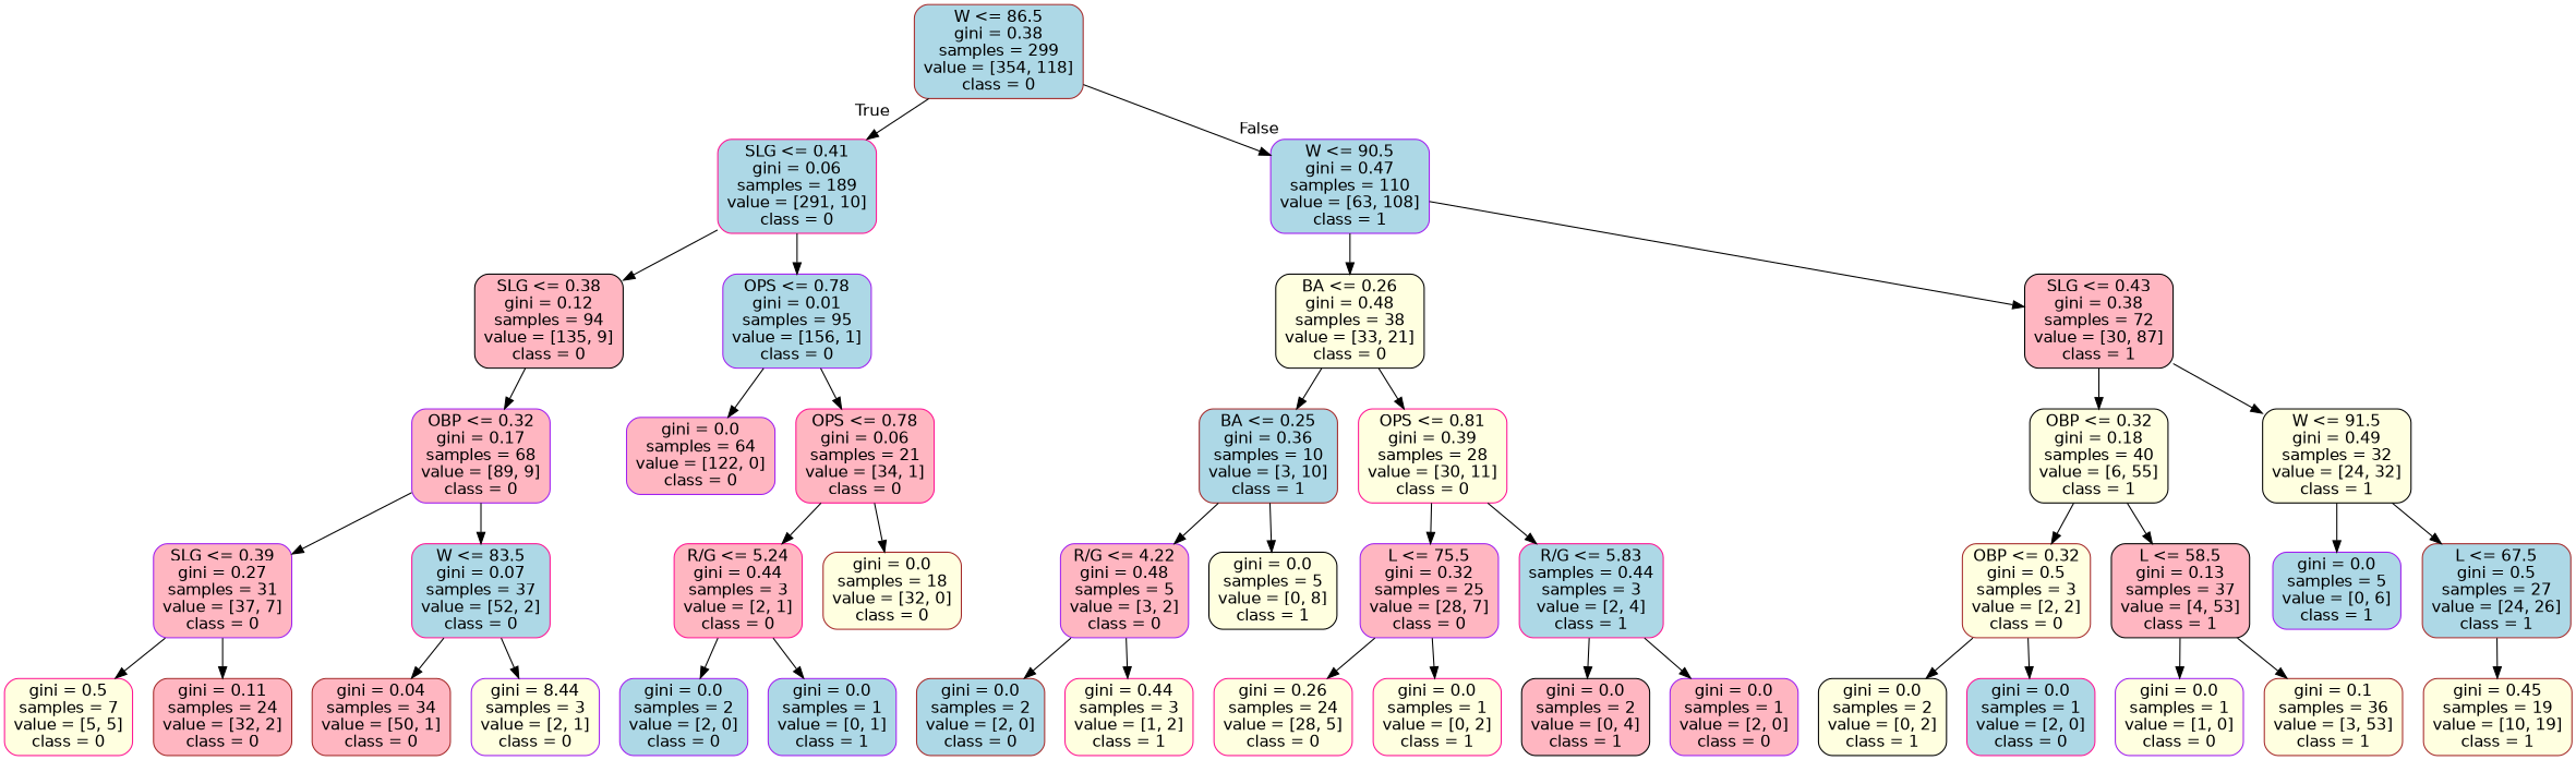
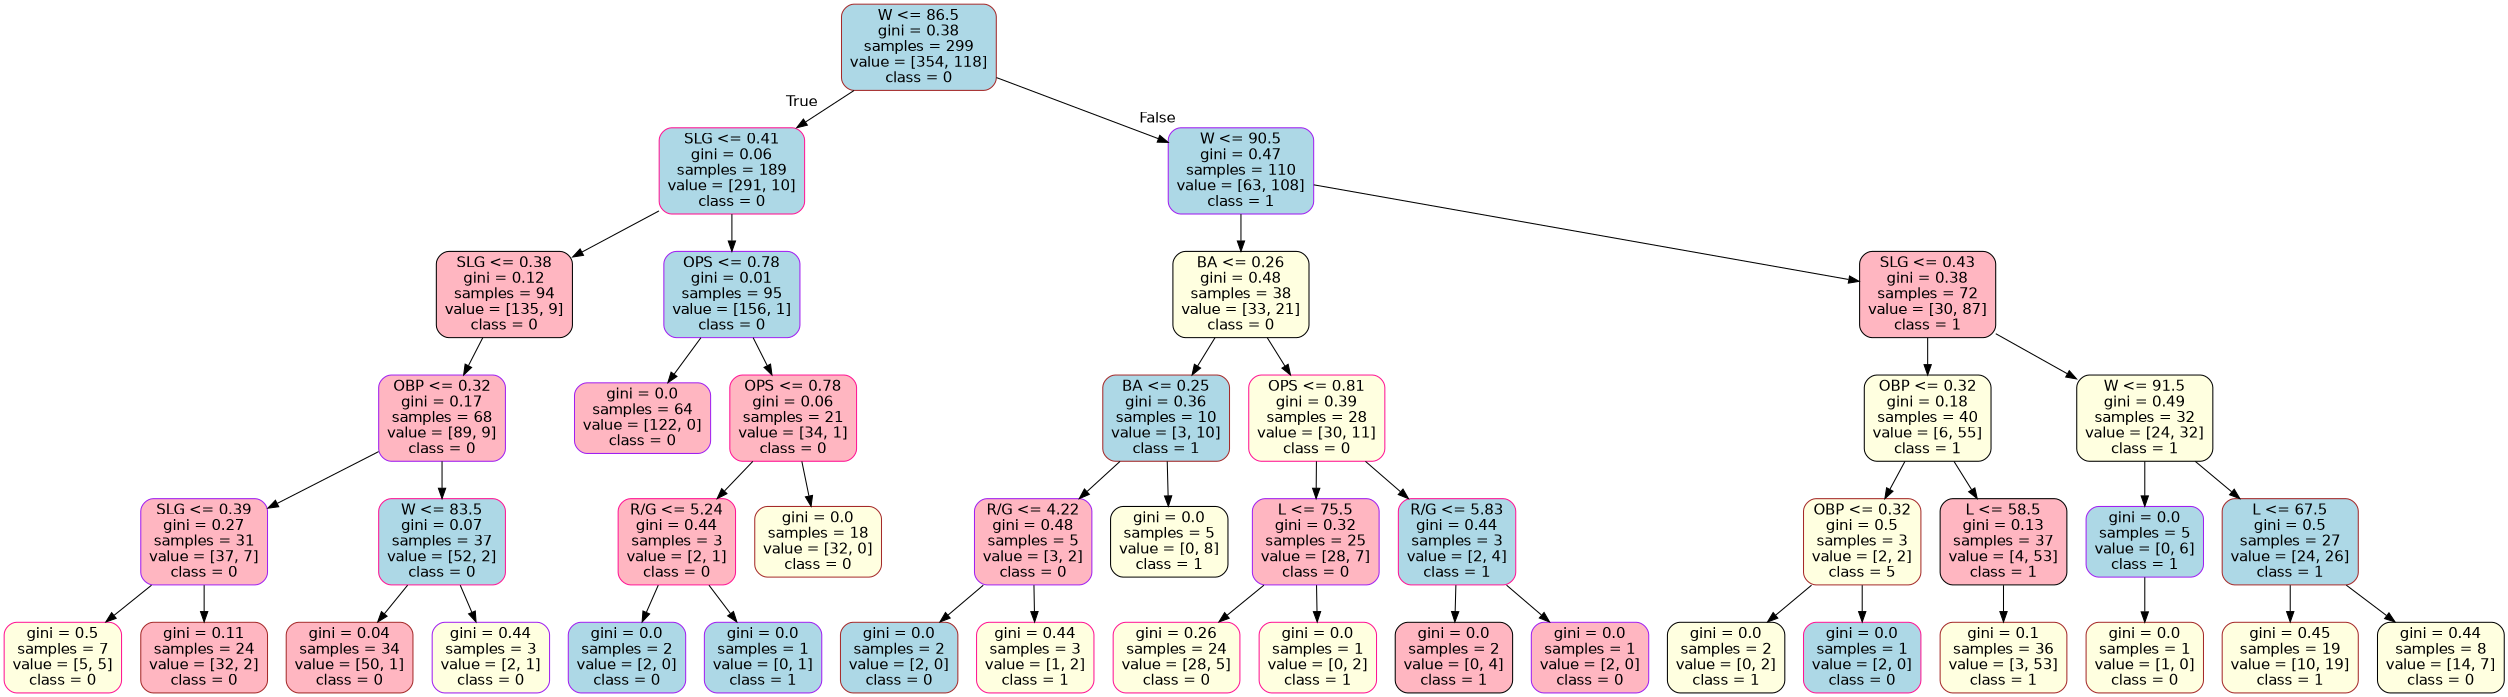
  digraph {
    fontname="DejaVu Sans"
    node [color=purple fillcolor=lightyellow fontname="DejaVu Sans" shape=box style="filled, rounded"]
    edge [fontname="DejaVu Sans"]
    n1 [color=brown fillcolor=lightblue label="W <= 86.5\ngini = 0.38\nsamples = 299\nvalue = [354, 118]\nclass = 0"]
    n2 [color=deeppink fillcolor=lightblue label="SLG <= 0.41\ngini = 0.06\nsamples = 189\nvalue = [291, 10]\nclass = 0"]
    n3 [fillcolor=lightblue label="W <= 90.5\ngini = 0.47\nsamples = 110\nvalue = [63, 108]\nclass = 1"]
    n4 [color=black fillcolor=lightpink label="SLG <= 0.38\ngini = 0.12\nsamples = 94\nvalue = [135, 9]\nclass = 0"]
    n5 [fillcolor=lightblue label="OPS <= 0.78\ngini = 0.01\nsamples = 95\nvalue = [156, 1]\nclass = 0"]
    n6 [color=black label="BA <= 0.26\ngini = 0.48\nsamples = 38\nvalue = [33, 21]\nclass = 0"]
    n7 [color=black fillcolor=lightpink label="SLG <= 0.43\ngini = 0.38\nsamples = 72\nvalue = [30, 87]\nclass = 1"]
    n8 [fillcolor=lightpink label="OBP <= 0.32\ngini = 0.17\nsamples = 68\nvalue = [89, 9]\nclass = 0"]
    n9 [fillcolor=lightpink label="gini = 0.0\nsamples = 64\nvalue = [122, 0]\nclass = 0"]
    n10 [color=deeppink fillcolor=lightpink label="OPS <= 0.78\ngini = 0.06\nsamples = 21\nvalue = [34, 1]\nclass = 0"]
    n11 [fillcolor=lightpink label="SLG <= 0.39\ngini = 0.27\nsamples = 31\nvalue = [37, 7]\nclass = 0"]
    n12 [color=deeppink fillcolor=lightblue label="W <= 83.5\ngini = 0.07\nsamples = 37\nvalue = [52, 2]\nclass = 0"]
    n13 [color=deeppink label="gini = 0.5\nsamples = 7\nvalue = [5, 5]\nclass = 0"]
    n14 [color=brown fillcolor=lightpink label="gini = 0.11\nsamples = 24\nvalue = [32, 2]\nclass = 0"]
    n15 [color=brown fillcolor=lightpink label="gini = 0.04\nsamples = 34\nvalue = [50, 1]\nclass = 0"]
-   n16 [label="gini = 8.44\nsamples = 3\nvalue = [2, 1]\nclass = 0"]
+   n16 [label="gini = 0.44\nsamples = 3\nvalue = [2, 1]\nclass = 0"]
    n17 [color=deeppink fillcolor=lightpink label="R/G <= 5.24\ngini = 0.44\nsamples = 3\nvalue = [2, 1]\nclass = 0"]
    n18 [color=brown label="gini = 0.0\nsamples = 18\nvalue = [32, 0]\nclass = 0"]
    n19 [fillcolor=lightblue label="gini = 0.0\nsamples = 2\nvalue = [2, 0]\nclass = 0"]
    n20 [fillcolor=lightblue label="gini = 0.0\nsamples = 1\nvalue = [0, 1]\nclass = 1"]
    n21 [color=brown fillcolor=lightblue label="BA <= 0.25\ngini = 0.36\nsamples = 10\nvalue = [3, 10]\nclass = 1"]
    n22 [color=deeppink label="OPS <= 0.81\ngini = 0.39\nsamples = 28\nvalue = [30, 11]\nclass = 0"]
    n23 [color=black label="OBP <= 0.32\ngini = 0.18\nsamples = 40\nvalue = [6, 55]\nclass = 1"]
    n24 [color=black label="W <= 91.5\ngini = 0.49\nsamples = 32\nvalue = [24, 32]\nclass = 1"]
    n25 [fillcolor=lightpink label="R/G <= 4.22\ngini = 0.48\nsamples = 5\nvalue = [3, 2]\nclass = 0"]
    n26 [color=black label="gini = 0.0\nsamples = 5\nvalue = [0, 8]\nclass = 1"]
    n27 [fillcolor=lightpink label="L <= 75.5\ngini = 0.32\nsamples = 25\nvalue = [28, 7]\nclass = 0"]
-   n28 [color=deeppink fillcolor=lightblue label="R/G <= 5.83\nsamples = 0.44\nsamples = 3\nvalue = [2, 4]\nclass = 1"]
+   n28 [color=deeppink fillcolor=lightblue label="R/G <= 5.83\ngini = 0.44\nsamples = 3\nvalue = [2, 4]\nclass = 1"]
    n29 [color=brown fillcolor=lightblue label="gini = 0.0\nsamples = 2\nvalue = [2, 0]\nclass = 0"]
    n30 [color=deeppink label="gini = 0.44\nsamples = 3\nvalue = [1, 2]\nclass = 1"]
    n31 [color=deeppink label="gini = 0.26\nsamples = 24\nvalue = [28, 5]\nclass = 0"]
    n32 [color=deeppink label="gini = 0.0\nsamples = 1\nvalue = [0, 2]\nclass = 1"]
    n33 [color=black fillcolor=lightpink label="gini = 0.0\nsamples = 2\nvalue = [0, 4]\nclass = 1"]
    n34 [fillcolor=lightpink label="gini = 0.0\nsamples = 1\nvalue = [2, 0]\nclass = 0"]
-   n35 [color=brown label="OBP <= 0.32\ngini = 0.5\nsamples = 3\nvalue = [2, 2]\nclass = 0"]
+   n35 [color=brown label="OBP <= 0.32\ngini = 0.5\nsamples = 3\nvalue = [2, 2]\nclass = 5"]
    n36 [color=black fillcolor=lightpink label="L <= 58.5\ngini = 0.13\nsamples = 37\nvalue = [4, 53]\nclass = 1"]
    n37 [fillcolor=lightblue label="gini = 0.0\nsamples = 5\nvalue = [0, 6]\nclass = 1"]
    n38 [color=brown fillcolor=lightblue label="L <= 67.5\ngini = 0.5\nsamples = 27\nvalue = [24, 26]\nclass = 1"]
    n39 [color=black label="gini = 0.0\nsamples = 2\nvalue = [0, 2]\nclass = 1"]
    n40 [color=deeppink fillcolor=lightblue label="gini = 0.0\nsamples = 1\nvalue = [2, 0]\nclass = 0"]
-   n41 [label="gini = 0.0\nsamples = 1\nvalue = [1, 0]\nclass = 0"]
+   n41 [color=brown label="gini = 0.0\nsamples = 1\nvalue = [1, 0]\nclass = 0"]
    n42 [color=brown label="gini = 0.1\nsamples = 36\nvalue = [3, 53]\nclass = 1"]
    n43 [color=brown label="gini = 0.45\nsamples = 19\nvalue = [10, 19]\nclass = 1"]
+   n44 [color=black label="gini = 0.44\nsamples = 8\nvalue = [14, 7]\nclass = 0"]
    n1 -> n2 [headlabel=True labelangle=45 labeldistance=2.5]
    n1 -> n3 [headlabel=False labelangle=-45 labeldistance=2.5]
    n2 -> n4
    n2 -> n5
    n3 -> n6
    n3 -> n7
    n4 -> n8
    n5 -> n9
    n5 -> n10
    n6 -> n21
    n6 -> n22
    n7 -> n23
    n7 -> n24
    n8 -> n11
    n8 -> n12
    n10 -> n17
    n10 -> n18
    n11 -> n13
    n11 -> n14
    n12 -> n15
    n12 -> n16
    n17 -> n19
    n17 -> n20
    n21 -> n25
    n21 -> n26
    n22 -> n27
    n22 -> n28
    n23 -> n35
    n23 -> n36
    n24 -> n37
    n24 -> n38
    n25 -> n29
    n25 -> n30
    n27 -> n31
    n27 -> n32
    n28 -> n33
    n28 -> n34
    n35 -> n39
    n35 -> n40
-   n36 -> n41
+   n37 -> n41
    n36 -> n42
    n38 -> n43
+   n38 -> n44
  }
